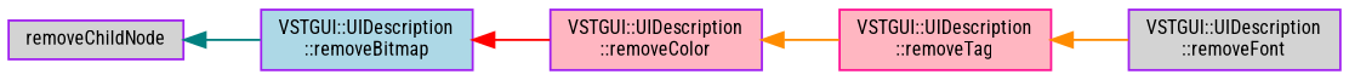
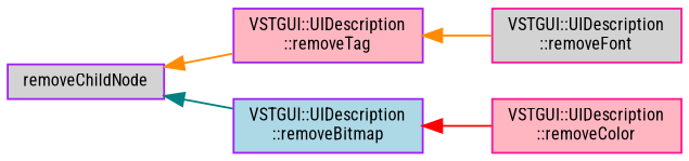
  digraph {
    fontname="Roboto Condensed"
    rankdir=LR
    node [color=purple fillcolor=lightgrey fontname="Roboto Condensed" fontsize=9 shape=record style=filled]
    edge [color=darkorange dir=back fontname="Roboto Condensed" fontsize=9 labelfontname=Arial labelfontsize=9 style=solid]
    n1 [fontcolor=black height=0.2 label=removeChildNode width=0.4]
-   n2 [color=deeppink fillcolor=lightpink height=0.2 label="VSTGUI::UIDescription\l::removeTag" width=0.4]
+   n2 [fillcolor=lightpink height=0.2 label="VSTGUI::UIDescription\l::removeTag" width=0.4]
    n3 [fillcolor=lightblue height=0.2 label="VSTGUI::UIDescription\l::removeBitmap" width=0.4]
-   n4 [fillcolor=lightpink height=0.2 label="VSTGUI::UIDescription\l::removeColor" width=0.4]
-   n5 [height=0.2 label="VSTGUI::UIDescription\l::removeFont" width=0.4]
-   n4 -> n2
+   n4 [color=deeppink fillcolor=lightpink height=0.2 label="VSTGUI::UIDescription\l::removeColor" width=0.4]
+   n5 [color=deeppink height=0.2 label="VSTGUI::UIDescription\l::removeFont" width=0.4]
+   n1 -> n2
    n1 -> n3 [color=teal]
    n2 -> n5
    n3 -> n4 [color=red]
  }
